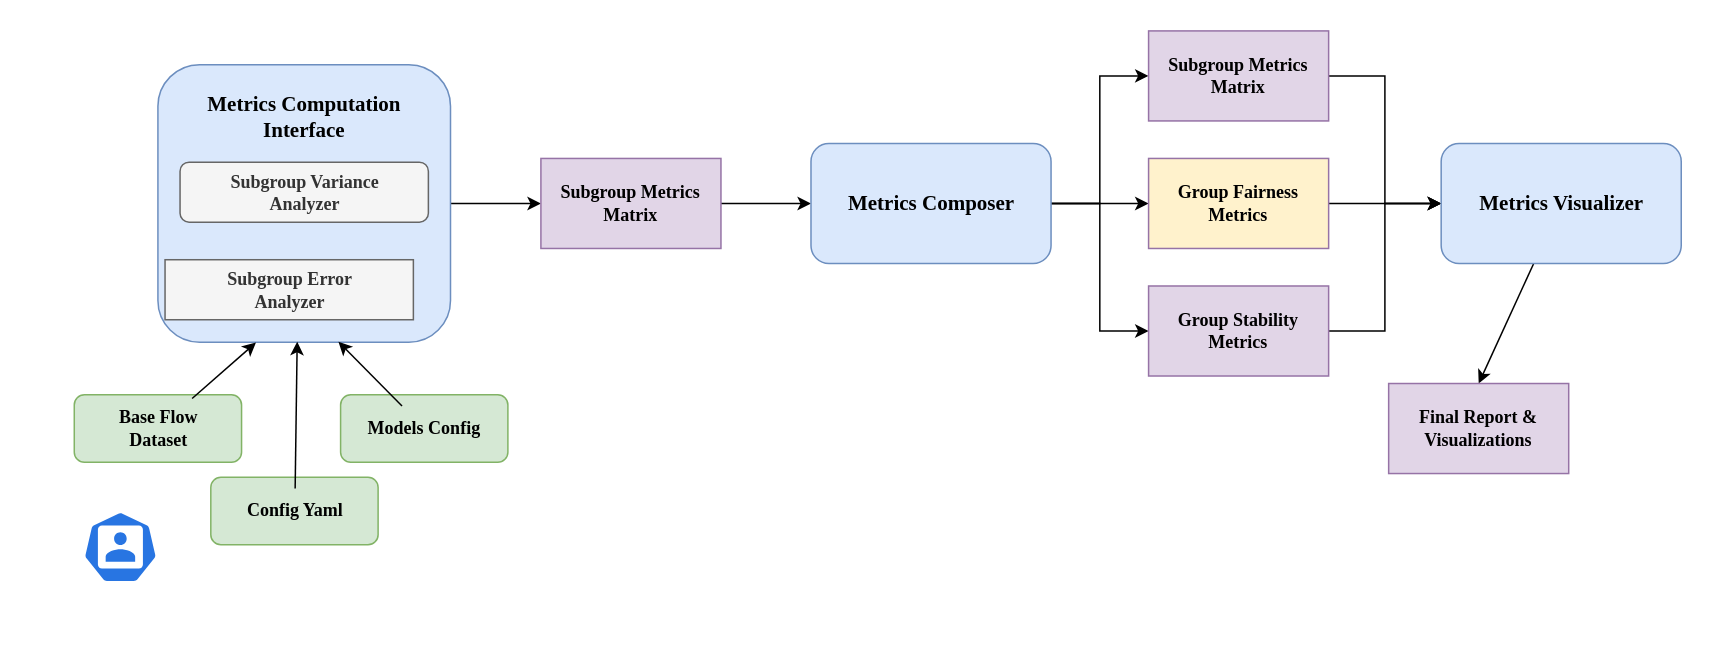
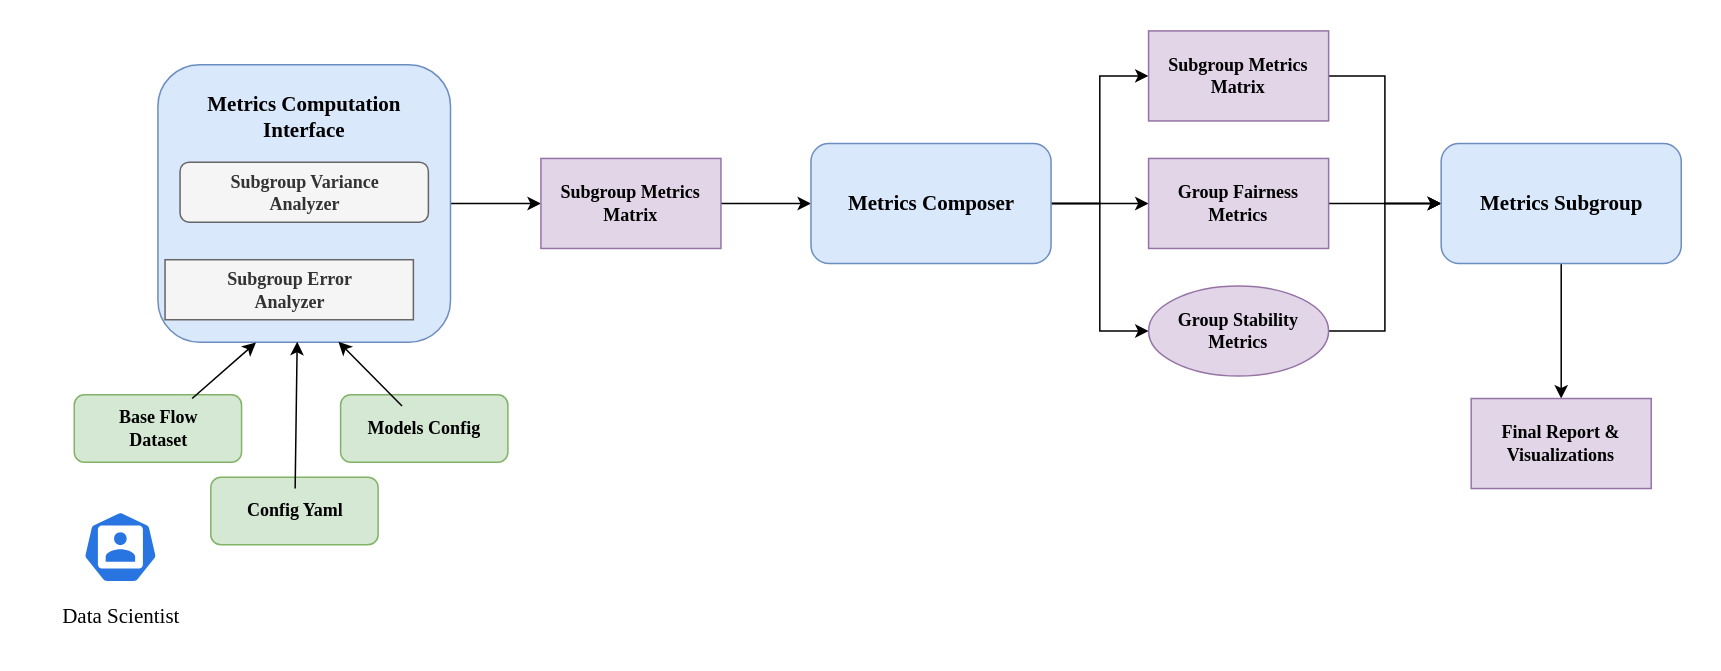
  <mxCell id="0" />
  <mxCell id="1" parent="0" />
  <mxCell id="2" value="" style="rounded=1;whiteSpace=wrap;html=1;fillColor=#d5e8d4;strokeColor=#82b366;" parent="1" vertex="1"><mxGeometry x="49" y="262.5" width="111.5" height="45" as="geometry" /></mxCell>
  <mxCell id="3" value="" style="rounded=1;whiteSpace=wrap;html=1;fillColor=#d5e8d4;strokeColor=#82b366;" parent="1" vertex="1"><mxGeometry x="140" y="317.5" width="111.5" height="45" as="geometry" /></mxCell>
  <mxCell id="4" value="" style="rounded=1;whiteSpace=wrap;html=1;fillColor=#d5e8d4;strokeColor=#82b366;" parent="1" vertex="1"><mxGeometry x="226.5" y="262.5" width="111.5" height="45" as="geometry" /></mxCell>
  <mxCell id="5" style="edgeStyle=orthogonalEdgeStyle;rounded=0;orthogonalLoop=1;jettySize=auto;html=1;entryX=0;entryY=0.5;entryDx=0;entryDy=0;fontSize=13;" parent="1" source="6" target="10" edge="1"><mxGeometry relative="1" as="geometry" /></mxCell>
  <mxCell id="6" value="" style="rounded=1;whiteSpace=wrap;html=1;fillColor=#dae8fc;strokeColor=#6c8ebf;" parent="1" vertex="1"><mxGeometry x="104.75" y="42.5" width="195" height="185" as="geometry" /></mxCell>
  <mxCell id="7" value="&lt;div&gt;&lt;font face=&quot;Verdana&quot;&gt;&lt;b&gt;Subgroup Error &lt;br&gt;&lt;/b&gt;&lt;/font&gt;&lt;/div&gt;&lt;div&gt;&lt;font face=&quot;Verdana&quot;&gt;&lt;b&gt;Analyzer&lt;/b&gt;&lt;/font&gt;&lt;/div&gt;" style="rounded=0;whiteSpace=wrap;html=1;fillColor=#f5f5f5;fontColor=#333333;strokeColor=#666666;" parent="1" vertex="1"><mxGeometry x="109.5" y="172.5" width="165.5" height="40" as="geometry" /></mxCell>
  <mxCell id="8" value="&lt;div&gt;&lt;font face=&quot;Verdana&quot;&gt;&lt;b&gt;Subgroup Variance &lt;br&gt;&lt;/b&gt;&lt;/font&gt;&lt;/div&gt;&lt;div&gt;&lt;font face=&quot;Verdana&quot;&gt;&lt;b&gt;Analyzer&lt;/b&gt;&lt;/font&gt;&lt;/div&gt;" style="whiteSpace=wrap;html=1;fillColor=#f5f5f5;fontColor=#333333;strokeColor=#666666;rounded=1;" parent="1" vertex="1"><mxGeometry x="119.5" y="107.5" width="165.5" height="40" as="geometry" /></mxCell>
  <mxCell id="9" style="edgeStyle=orthogonalEdgeStyle;rounded=0;orthogonalLoop=1;jettySize=auto;html=1;entryX=0;entryY=0.5;entryDx=0;entryDy=0;fontSize=13;" parent="1" source="10" target="14" edge="1"><mxGeometry relative="1" as="geometry" /></mxCell>
  <mxCell id="10" value="&lt;font face=&quot;Verdana&quot;&gt;&lt;b&gt;Subgroup Metrics Matrix&lt;/b&gt;&lt;/font&gt;" style="rounded=0;whiteSpace=wrap;html=1;fillColor=#e1d5e7;strokeColor=#9673a6;" parent="1" vertex="1"><mxGeometry x="360" y="105" width="120" height="60" as="geometry" /></mxCell>
  <mxCell id="11" style="edgeStyle=orthogonalEdgeStyle;rounded=0;orthogonalLoop=1;jettySize=auto;html=1;entryX=0;entryY=0.5;entryDx=0;entryDy=0;fontSize=14;" parent="1" source="14" target="18" edge="1"><mxGeometry relative="1" as="geometry" /></mxCell>
  <mxCell id="12" style="edgeStyle=orthogonalEdgeStyle;rounded=0;orthogonalLoop=1;jettySize=auto;html=1;entryX=0;entryY=0.5;entryDx=0;entryDy=0;fontSize=14;" parent="1" source="14" target="16" edge="1"><mxGeometry relative="1" as="geometry" /></mxCell>
  <mxCell id="13" style="edgeStyle=orthogonalEdgeStyle;rounded=0;orthogonalLoop=1;jettySize=auto;html=1;entryX=0;entryY=0.5;entryDx=0;entryDy=0;fontSize=14;" parent="1" source="14" target="20" edge="1"><mxGeometry relative="1" as="geometry" /></mxCell>
  <mxCell id="14" value="" style="rounded=1;whiteSpace=wrap;html=1;fillColor=#dae8fc;strokeColor=#6c8ebf;" parent="1" vertex="1"><mxGeometry x="540" y="95" width="160" height="80" as="geometry" /></mxCell>
  <mxCell id="15" style="edgeStyle=orthogonalEdgeStyle;rounded=0;orthogonalLoop=1;jettySize=auto;html=1;entryX=0;entryY=0.5;entryDx=0;entryDy=0;fontSize=14;" parent="1" source="16" target="30" edge="1"><mxGeometry relative="1" as="geometry" /></mxCell>
  <mxCell id="16" value="&lt;font face=&quot;Verdana&quot;&gt;&lt;b&gt;Subgroup Metrics Matrix&lt;/b&gt;&lt;/font&gt;" style="rounded=0;whiteSpace=wrap;html=1;fillColor=#e1d5e7;strokeColor=#9673a6;" parent="1" vertex="1"><mxGeometry x="765" y="20" width="120" height="60" as="geometry" /></mxCell>
  <mxCell id="17" style="edgeStyle=orthogonalEdgeStyle;rounded=0;orthogonalLoop=1;jettySize=auto;html=1;entryX=0;entryY=0.5;entryDx=0;entryDy=0;fontSize=14;" parent="1" source="18" target="30" edge="1"><mxGeometry relative="1" as="geometry" /></mxCell>
- <mxCell id="18" value="&lt;font face=&quot;Verdana&quot;&gt;&lt;b&gt;Group&lt;/b&gt; &lt;b&gt;Fairness Metrics&lt;/b&gt;&lt;/font&gt;" style="rounded=0;whiteSpace=wrap;html=1;fillColor=#fff2cc;strokeColor=#9673a6;" parent="1" vertex="1"><mxGeometry x="765" y="105" width="120" height="60" as="geometry" /></mxCell>
+ <mxCell id="18" value="&lt;font face=&quot;Verdana&quot;&gt;&lt;b&gt;Group&lt;/b&gt; &lt;b&gt;Fairness Metrics&lt;/b&gt;&lt;/font&gt;" style="rounded=0;whiteSpace=wrap;html=1;fillColor=#e1d5e7;strokeColor=#9673a6;" parent="1" vertex="1"><mxGeometry x="765" y="105" width="120" height="60" as="geometry" /></mxCell>
  <mxCell id="19" style="edgeStyle=orthogonalEdgeStyle;rounded=0;orthogonalLoop=1;jettySize=auto;html=1;entryX=0;entryY=0.5;entryDx=0;entryDy=0;fontSize=14;" parent="1" source="20" target="30" edge="1"><mxGeometry relative="1" as="geometry" /></mxCell>
- <mxCell id="20" value="&lt;font face=&quot;Verdana&quot;&gt;&lt;b&gt;Group&lt;/b&gt; &lt;b&gt;Stability Metrics&lt;/b&gt;&lt;/font&gt;" style="rounded=0;whiteSpace=wrap;html=1;fillColor=#e1d5e7;strokeColor=#9673a6;" parent="1" vertex="1"><mxGeometry x="765" y="190" width="120" height="60" as="geometry" /></mxCell>
+ <mxCell id="20" value="&lt;font face=&quot;Verdana&quot;&gt;&lt;b&gt;Group&lt;/b&gt; &lt;b&gt;Stability Metrics&lt;/b&gt;&lt;/font&gt;" style="ellipse;whiteSpace=wrap;html=1;fillColor=#e1d5e7;strokeColor=#9673a6;" parent="1" vertex="1"><mxGeometry x="765" y="190" width="120" height="60" as="geometry" /></mxCell>
  <mxCell id="21" style="edgeStyle=none;rounded=0;orthogonalLoop=1;jettySize=auto;html=1;entryX=0.335;entryY=1.001;entryDx=0;entryDy=0;entryPerimeter=0;fontSize=14;" parent="1" source="22" target="6" edge="1"><mxGeometry relative="1" as="geometry" /></mxCell>
  <mxCell id="22" value="&lt;font face=&quot;Verdana&quot;&gt;&lt;b&gt;&lt;font style=&quot;font-size: 12px;&quot;&gt;Base Flow &lt;br&gt;Dataset &lt;/font&gt;&lt;/b&gt;&lt;/font&gt;" style="text;html=1;align=center;verticalAlign=middle;resizable=0;points=[];autosize=1;strokeColor=none;fillColor=none;fontSize=7;" parent="1" vertex="1"><mxGeometry x="59.75" y="265" width="90" height="40" as="geometry" /></mxCell>
  <mxCell id="23" style="edgeStyle=none;rounded=0;orthogonalLoop=1;jettySize=auto;html=1;entryX=0.476;entryY=0.998;entryDx=0;entryDy=0;entryPerimeter=0;fontSize=14;" parent="1" source="24" target="6" edge="1"><mxGeometry relative="1" as="geometry" /></mxCell>
  <mxCell id="24" value="&lt;font face=&quot;Verdana&quot;&gt;&lt;b&gt;&lt;font style=&quot;font-size: 12px;&quot;&gt;Config Yaml&lt;/font&gt;&lt;/b&gt;&lt;/font&gt;" style="text;html=1;align=center;verticalAlign=middle;resizable=0;points=[];autosize=1;strokeColor=none;fillColor=none;fontSize=7;" parent="1" vertex="1"><mxGeometry x="146" y="325" width="100" height="30" as="geometry" /></mxCell>
  <mxCell id="25" style="edgeStyle=none;rounded=0;orthogonalLoop=1;jettySize=auto;html=1;entryX=0.617;entryY=0.998;entryDx=0;entryDy=0;entryPerimeter=0;fontSize=14;" parent="1" source="26" target="6" edge="1"><mxGeometry relative="1" as="geometry" /></mxCell>
  <mxCell id="26" value="&lt;font face=&quot;Verdana&quot;&gt;&lt;b&gt;&lt;font style=&quot;font-size: 12px;&quot;&gt;Models Config&lt;/font&gt;&lt;/b&gt;&lt;/font&gt;" style="text;html=1;align=center;verticalAlign=middle;resizable=1;points=[];autosize=1;strokeColor=none;fillColor=none;fontSize=7;movable=1;rotatable=1;deletable=1;editable=1;connectable=1;" parent="1" vertex="1"><mxGeometry x="222.25" y="270" width="120" height="30" as="geometry" /></mxCell>
  <mxCell id="27" value="&lt;font style=&quot;font-size: 14px;&quot; face=&quot;Verdana&quot;&gt;&lt;b&gt;Metrics Computation&lt;br&gt;Interface&lt;/b&gt;&lt;/font&gt;" style="text;html=1;align=center;verticalAlign=middle;resizable=0;points=[];autosize=1;strokeColor=none;fillColor=none;fontSize=12;" parent="1" vertex="1"><mxGeometry x="107.25" y="52.5" width="190" height="50" as="geometry" /></mxCell>
  <mxCell id="28" value="&lt;font style=&quot;font-size: 14px;&quot; face=&quot;Verdana&quot;&gt;&lt;b&gt;Metrics Composer&lt;/b&gt;&lt;/font&gt;" style="text;html=1;align=center;verticalAlign=middle;resizable=0;points=[];autosize=1;strokeColor=none;fillColor=none;fontSize=14;" parent="1" vertex="1"><mxGeometry x="535" y="120" width="170" height="30" as="geometry" /></mxCell>
  <mxCell id="29" style="edgeStyle=none;rounded=0;orthogonalLoop=1;jettySize=auto;html=1;entryX=0.5;entryY=0;entryDx=0;entryDy=0;fontSize=14;" parent="1" source="30" target="34" edge="1"><mxGeometry relative="1" as="geometry" /></mxCell>
  <mxCell id="30" value="" style="rounded=1;whiteSpace=wrap;html=1;fillColor=#dae8fc;strokeColor=#6c8ebf;" parent="1" vertex="1"><mxGeometry x="960" y="95" width="160" height="80" as="geometry" /></mxCell>
- <mxCell id="31" value="&lt;font face=&quot;Verdana&quot;&gt;&lt;b&gt;Metrics Visualizer&lt;/b&gt;&lt;/font&gt;" style="text;html=1;align=center;verticalAlign=middle;resizable=0;points=[];autosize=1;strokeColor=none;fillColor=none;fontSize=14;" parent="1" vertex="1"><mxGeometry x="955" y="120" width="170" height="30" as="geometry" /></mxCell>
+ <mxCell id="31" value="&lt;font face=&quot;Verdana&quot;&gt;&lt;b&gt;Metrics Subgroup&lt;/b&gt;&lt;/font&gt;" style="text;html=1;align=center;verticalAlign=middle;resizable=0;points=[];autosize=1;strokeColor=none;fillColor=none;fontSize=14;" parent="1" vertex="1"><mxGeometry x="955" y="120" width="170" height="30" as="geometry" /></mxCell>
  <mxCell id="32" value="" style="sketch=0;html=1;dashed=0;whitespace=wrap;fillColor=#2875E2;strokeColor=#ffffff;points=[[0.005,0.63,0],[0.1,0.2,0],[0.9,0.2,0],[0.5,0,0],[0.995,0.63,0],[0.72,0.99,0],[0.5,1,0],[0.28,0.99,0]];verticalLabelPosition=bottom;align=center;verticalAlign=top;shape=mxgraph.kubernetes.icon;prIcon=user;rounded=0;fontSize=14;" parent="1" vertex="1"><mxGeometry x="54.75" y="340" width="50" height="48" as="geometry" /></mxCell>
- <mxCell id="34" value="&lt;font face=&quot;Verdana&quot;&gt;&lt;b&gt;Final Report&lt;/b&gt; &lt;b&gt;&amp;amp;&lt;/b&gt;&lt;br&gt;&lt;b&gt;Visualizations&lt;/b&gt;&lt;/font&gt;" style="rounded=0;whiteSpace=wrap;html=1;fillColor=#e1d5e7;strokeColor=#9673a6;" parent="1" vertex="1"><mxGeometry x="925" y="255" width="120" height="60" as="geometry" /></mxCell>
+ <mxCell id="33" value="&lt;font face=&quot;Verdana&quot;&gt;Data Scientist&lt;/font&gt;" style="text;html=1;align=center;verticalAlign=middle;resizable=0;points=[];autosize=1;strokeColor=none;fillColor=none;fontSize=14;" parent="1" vertex="1"><mxGeometry x="20" y="395" width="120" height="30" as="geometry" /></mxCell>
+ <mxCell id="34" value="&lt;font face=&quot;Verdana&quot;&gt;&lt;b&gt;Final Report&lt;/b&gt; &lt;b&gt;&amp;amp;&lt;/b&gt;&lt;br&gt;&lt;b&gt;Visualizations&lt;/b&gt;&lt;/font&gt;" style="rounded=0;whiteSpace=wrap;html=1;fillColor=#e1d5e7;strokeColor=#9673a6;" parent="1" vertex="1"><mxGeometry x="980" y="265" width="120" height="60" as="geometry" /></mxCell>
